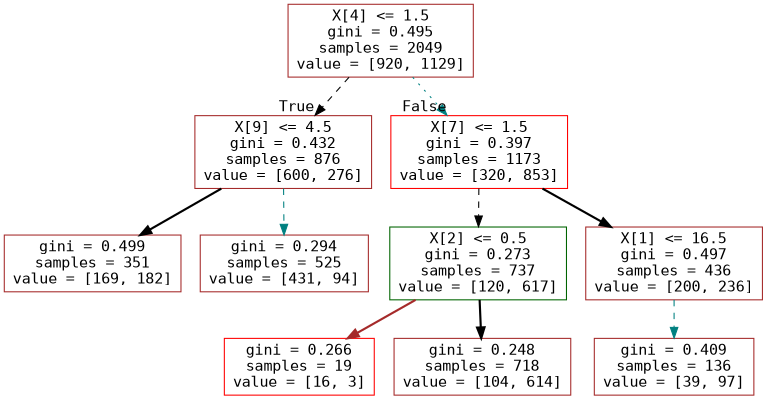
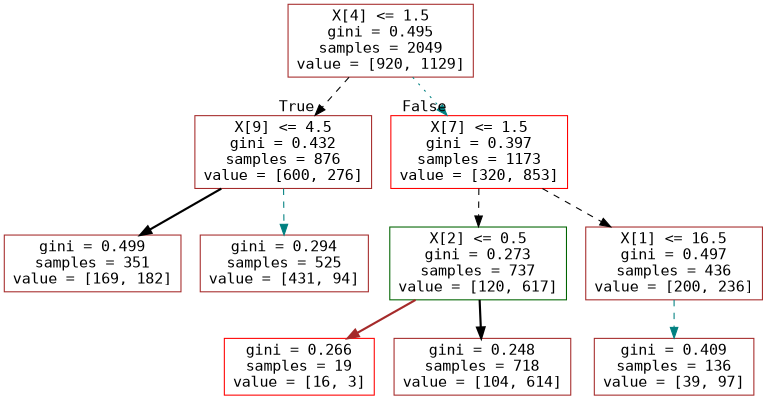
  digraph {
    fontname="DejaVu Sans Mono"
    node [color=brown fontname="DejaVu Sans Mono" shape=box]
    edge [color=black fontname="DejaVu Sans Mono" style=dashed]
    n1 [label="X[4] <= 1.5\ngini = 0.495\nsamples = 2049\nvalue = [920, 1129]"]
    n2 [label="X[9] <= 4.5\ngini = 0.432\nsamples = 876\nvalue = [600, 276]"]
    n3 [color=red label="X[7] <= 1.5\ngini = 0.397\nsamples = 1173\nvalue = [320, 853]"]
    n4 [label="gini = 0.499\nsamples = 351\nvalue = [169, 182]"]
    n5 [label="gini = 0.294\nsamples = 525\nvalue = [431, 94]"]
    n6 [color=darkgreen label="X[2] <= 0.5\ngini = 0.273\nsamples = 737\nvalue = [120, 617]"]
    n7 [label="X[1] <= 16.5\ngini = 0.497\nsamples = 436\nvalue = [200, 236]"]
    n8 [color=red label="gini = 0.266\nsamples = 19\nvalue = [16, 3]"]
    n9 [label="gini = 0.248\nsamples = 718\nvalue = [104, 614]"]
    n10 [label="gini = 0.409\nsamples = 136\nvalue = [39, 97]"]
    n1 -> n2 [headlabel=True labelangle=45 labeldistance=2.5]
    n1 -> n3 [color=teal headlabel=False labelangle=-45 labeldistance=2.5 style=dotted]
    n2 -> n4 [style=bold]
    n2 -> n5 [color=teal]
    n3 -> n6
-   n3 -> n7 [style=bold]
+   n3 -> n7
    n6 -> n8 [color=brown style=bold]
    n6 -> n9 [style=bold]
    n7 -> n10 [color=teal]
  }
